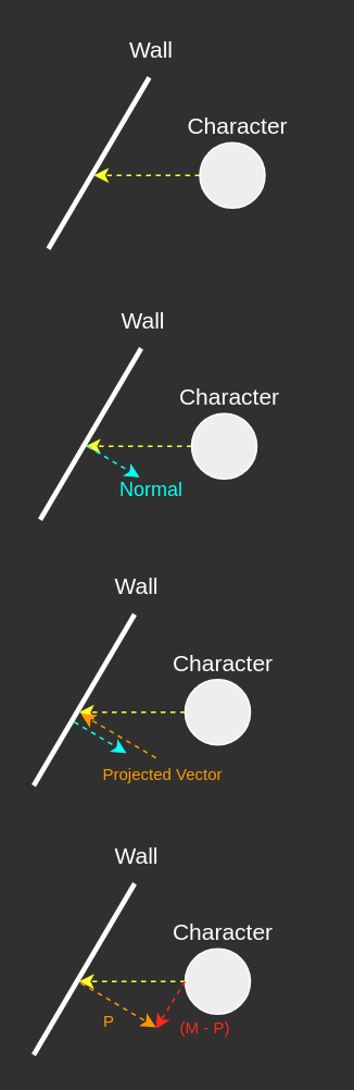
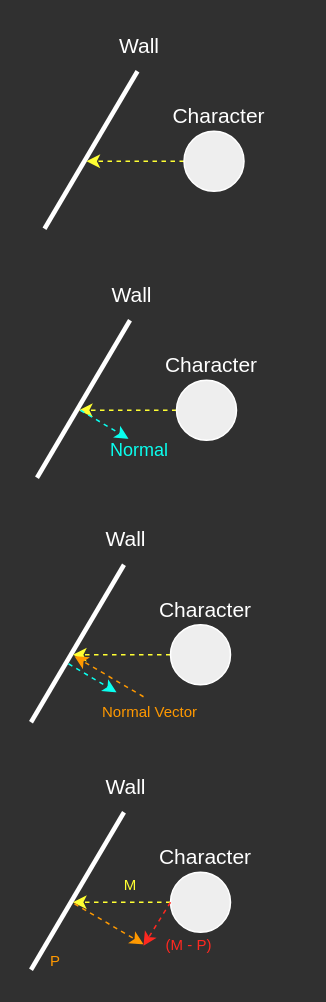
  <mxCell id="0" />
  <mxCell id="1" parent="0" />
  <mxCell id="2" value="" style="endArrow=none;html=1;rounded=1;sketch=0;fontColor=#FFFFFF;strokeColor=#FFFFFF;curved=0;strokeWidth=3;" edge="1" parent="1"><mxGeometry width="50" height="50" relative="1" as="geometry"><mxPoint x="29" y="152" as="sourcePoint" /><mxPoint x="91" y="47" as="targetPoint" /></mxGeometry></mxCell>
  <mxCell id="3" value="Wall" style="text;html=1;align=center;verticalAlign=middle;resizable=0;points=[];autosize=1;strokeColor=none;fillColor=none;fontColor=#FFFFFF;fontSize=14;" vertex="1" parent="1"><mxGeometry x="62" y="20" width="60" height="20" as="geometry" /></mxCell>
  <mxCell id="4" style="edgeStyle=orthogonalEdgeStyle;curved=0;rounded=1;sketch=0;orthogonalLoop=1;jettySize=auto;html=1;fontSize=14;fontColor=#FFFFFF;strokeColor=#FFFF33;strokeWidth=1;dashed=1;" edge="1" parent="1" source="5"><mxGeometry relative="1" as="geometry"><mxPoint x="57" y="107" as="targetPoint" /></mxGeometry></mxCell>
  <mxCell id="5" value="" style="ellipse;whiteSpace=wrap;html=1;aspect=fixed;rounded=0;sketch=0;fontSize=14;fontColor=#FFFFFF;strokeColor=#FFFFFF;fillColor=#EEEEEE;" vertex="1" parent="1"><mxGeometry x="122" y="87" width="40" height="40" as="geometry" /></mxCell>
  <mxCell id="6" value="Character" style="text;html=1;align=center;verticalAlign=middle;resizable=0;points=[];autosize=1;strokeColor=none;fillColor=none;fontColor=#FFFFFF;fontSize=14;" vertex="1" parent="1"><mxGeometry x="95" y="67" width="100" height="20" as="geometry" /></mxCell>
  <mxCell id="7" value="" style="endArrow=none;html=1;rounded=1;sketch=0;fontColor=#FFFFFF;strokeColor=#FFFFFF;curved=0;strokeWidth=3;" edge="1" parent="1"><mxGeometry width="50" height="50" relative="1" as="geometry"><mxPoint x="24" y="318" as="sourcePoint" /><mxPoint x="86" y="213" as="targetPoint" /></mxGeometry></mxCell>
  <mxCell id="8" value="Wall" style="text;html=1;align=center;verticalAlign=middle;resizable=0;points=[];autosize=1;strokeColor=none;fillColor=none;fontColor=#FFFFFF;fontSize=14;" vertex="1" parent="1"><mxGeometry x="57" y="186" width="60" height="20" as="geometry" /></mxCell>
  <mxCell id="9" style="edgeStyle=orthogonalEdgeStyle;curved=0;rounded=1;sketch=0;orthogonalLoop=1;jettySize=auto;html=1;fontSize=14;fontColor=#FFFFFF;strokeColor=#FFFF33;strokeWidth=1;dashed=1;" edge="1" source="10" parent="1"><mxGeometry relative="1" as="geometry"><mxPoint x="52" y="273" as="targetPoint" /></mxGeometry></mxCell>
  <mxCell id="10" value="" style="ellipse;whiteSpace=wrap;html=1;aspect=fixed;rounded=0;sketch=0;fontSize=14;fontColor=#FFFFFF;strokeColor=#FFFFFF;fillColor=#EEEEEE;" vertex="1" parent="1"><mxGeometry x="117" y="253" width="40" height="40" as="geometry" /></mxCell>
  <mxCell id="11" value="Character" style="text;html=1;align=center;verticalAlign=middle;resizable=0;points=[];autosize=1;strokeColor=none;fillColor=none;fontColor=#FFFFFF;fontSize=14;" vertex="1" parent="1"><mxGeometry x="90" y="233" width="100" height="20" as="geometry" /></mxCell>
  <mxCell id="12" style="rounded=0;sketch=0;orthogonalLoop=1;jettySize=auto;html=1;fontSize=14;fontColor=#FFFFFF;strokeColor=#0AFFEF;strokeWidth=1;dashed=1;" edge="1" parent="1"><mxGeometry relative="1" as="geometry"><mxPoint x="85" y="292" as="targetPoint" /><mxPoint x="53" y="273" as="sourcePoint" /></mxGeometry></mxCell>
  <mxCell id="13" value="Normal" style="text;html=1;align=center;verticalAlign=middle;resizable=0;points=[];autosize=1;strokeColor=none;fillColor=none;fontColor=#0AFFEF;fontSize=12;" vertex="1" parent="1"><mxGeometry x="67" y="291" width="49" height="18" as="geometry" /></mxCell>
  <mxCell id="14" value="" style="endArrow=none;html=1;rounded=1;sketch=0;fontColor=#FFFFFF;strokeColor=#FFFFFF;curved=0;strokeWidth=3;" edge="1" parent="1"><mxGeometry width="50" height="50" relative="1" as="geometry"><mxPoint x="20" y="481" as="sourcePoint" /><mxPoint x="82" y="376" as="targetPoint" /></mxGeometry></mxCell>
  <mxCell id="15" value="Wall" style="text;html=1;align=center;verticalAlign=middle;resizable=0;points=[];autosize=1;strokeColor=none;fillColor=none;fontColor=#FFFFFF;fontSize=14;" vertex="1" parent="1"><mxGeometry x="53" y="349" width="60" height="20" as="geometry" /></mxCell>
  <mxCell id="16" style="edgeStyle=orthogonalEdgeStyle;curved=0;rounded=1;sketch=0;orthogonalLoop=1;jettySize=auto;html=1;fontSize=14;fontColor=#FFFFFF;strokeColor=#FFFF33;strokeWidth=1;dashed=1;" edge="1" source="17" parent="1"><mxGeometry relative="1" as="geometry"><mxPoint x="48" y="436" as="targetPoint" /></mxGeometry></mxCell>
  <mxCell id="17" value="" style="ellipse;whiteSpace=wrap;html=1;aspect=fixed;rounded=0;sketch=0;fontSize=14;fontColor=#FFFFFF;strokeColor=#FFFFFF;fillColor=#EEEEEE;" vertex="1" parent="1"><mxGeometry x="113" y="416" width="40" height="40" as="geometry" /></mxCell>
  <mxCell id="18" value="Character" style="text;html=1;align=center;verticalAlign=middle;resizable=0;points=[];autosize=1;strokeColor=none;fillColor=none;fontColor=#FFFFFF;fontSize=14;" vertex="1" parent="1"><mxGeometry x="86" y="396" width="100" height="20" as="geometry" /></mxCell>
  <mxCell id="19" style="rounded=1;sketch=0;orthogonalLoop=1;jettySize=auto;html=1;fontSize=14;fontColor=#FFFFFF;strokeColor=#FF9900;strokeWidth=1;dashed=1;" edge="1" parent="1"><mxGeometry relative="1" as="geometry"><mxPoint x="49" y="437" as="targetPoint" /><mxPoint x="95" y="464" as="sourcePoint" /></mxGeometry></mxCell>
- <mxCell id="20" value="Projected Vector" style="text;html=1;align=center;verticalAlign=middle;resizable=0;points=[];autosize=1;strokeColor=none;fillColor=none;fontColor=#FF9900;fontSize=10;" vertex="1" parent="1"><mxGeometry x="57" y="466" width="83" height="16" as="geometry" /></mxCell>
+ <mxCell id="20" value="Normal Vector" style="text;html=1;align=center;verticalAlign=middle;resizable=0;points=[];autosize=1;strokeColor=none;fillColor=none;fontColor=#FF9900;fontSize=10;" vertex="1" parent="1"><mxGeometry x="57" y="466" width="83" height="16" as="geometry" /></mxCell>
  <mxCell id="21" style="rounded=0;sketch=0;orthogonalLoop=1;jettySize=auto;html=1;fontSize=14;fontColor=#FFFFFF;strokeColor=#0AFFEF;strokeWidth=1;dashed=1;" edge="1" parent="1"><mxGeometry relative="1" as="geometry"><mxPoint x="77" y="461" as="targetPoint" /><mxPoint x="45" y="442" as="sourcePoint" /></mxGeometry></mxCell>
  <mxCell id="22" value="" style="endArrow=none;html=1;rounded=1;sketch=0;fontColor=#FFFFFF;strokeColor=#FFFFFF;curved=0;strokeWidth=3;" edge="1" parent="1"><mxGeometry width="50" height="50" relative="1" as="geometry"><mxPoint x="20" y="646" as="sourcePoint" /><mxPoint x="82" y="541" as="targetPoint" /></mxGeometry></mxCell>
  <mxCell id="23" value="Wall" style="text;html=1;align=center;verticalAlign=middle;resizable=0;points=[];autosize=1;strokeColor=none;fillColor=none;fontColor=#FFFFFF;fontSize=14;" vertex="1" parent="1"><mxGeometry x="53" y="514" width="60" height="20" as="geometry" /></mxCell>
  <mxCell id="24" style="edgeStyle=orthogonalEdgeStyle;curved=0;rounded=1;sketch=0;orthogonalLoop=1;jettySize=auto;html=1;fontSize=14;fontColor=#FFFFFF;strokeColor=#FFFF33;strokeWidth=1;dashed=1;" edge="1" source="25" parent="1"><mxGeometry relative="1" as="geometry"><mxPoint x="48" y="601" as="targetPoint" /></mxGeometry></mxCell>
  <mxCell id="25" value="" style="ellipse;whiteSpace=wrap;html=1;aspect=fixed;rounded=0;sketch=0;fontSize=14;fontColor=#FFFFFF;strokeColor=#FFFFFF;fillColor=#EEEEEE;" vertex="1" parent="1"><mxGeometry x="113" y="581" width="40" height="40" as="geometry" /></mxCell>
  <mxCell id="26" value="Character" style="text;html=1;align=center;verticalAlign=middle;resizable=0;points=[];autosize=1;strokeColor=none;fillColor=none;fontColor=#FFFFFF;fontSize=14;" vertex="1" parent="1"><mxGeometry x="86" y="561" width="100" height="20" as="geometry" /></mxCell>
  <mxCell id="27" style="rounded=1;sketch=0;orthogonalLoop=1;jettySize=auto;html=1;fontSize=14;fontColor=#FFFFFF;strokeColor=#FF9900;strokeWidth=1;dashed=1;" edge="1" parent="1"><mxGeometry relative="1" as="geometry"><mxPoint x="95" y="629" as="targetPoint" /><mxPoint x="49" y="602" as="sourcePoint" /></mxGeometry></mxCell>
  <mxCell id="28" value="(M - P)" style="text;html=1;align=center;verticalAlign=middle;resizable=0;points=[];autosize=1;strokeColor=none;fillColor=none;fontColor=#FF2921;fontSize=10;" vertex="1" parent="1"><mxGeometry x="104" y="621" width="41" height="16" as="geometry" /></mxCell>
  <mxCell id="29" style="rounded=1;sketch=0;orthogonalLoop=1;jettySize=auto;html=1;fontSize=14;fontColor=#FFFFFF;strokeColor=#FF2921;strokeWidth=1;dashed=1;exitX=0;exitY=0.5;exitDx=0;exitDy=0;" edge="1" parent="1" source="25"><mxGeometry relative="1" as="geometry"><mxPoint x="95" y="630" as="targetPoint" /><mxPoint x="69" y="622" as="sourcePoint" /></mxGeometry></mxCell>
- <mxCell id="31" value="P" style="text;html=1;align=center;verticalAlign=middle;resizable=0;points=[];autosize=1;strokeColor=none;fillColor=none;fontColor=#FF9900;fontSize=10;" vertex="1" parent="1"><mxGeometry x="57" y="617" width="17" height="16" as="geometry" /></mxCell>
+ <mxCell id="30" value="M" style="text;html=1;align=center;verticalAlign=middle;resizable=0;points=[];autosize=1;strokeColor=none;fillColor=none;fontColor=#FFFF33;fontSize=10;" vertex="1" parent="1"><mxGeometry x="77" y="581" width="18" height="16" as="geometry" /></mxCell>
+ <mxCell id="31" value="P" style="text;html=1;align=center;verticalAlign=middle;resizable=0;points=[];autosize=1;strokeColor=none;fillColor=none;fontColor=#FF9900;fontSize=10;" vertex="1" parent="1"><mxGeometry x="27" y="632" width="17" height="16" as="geometry" /></mxCell>
